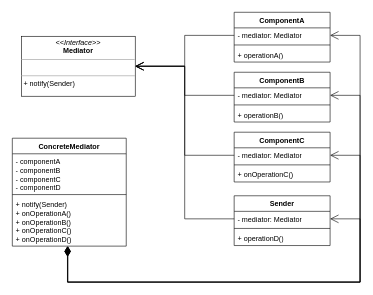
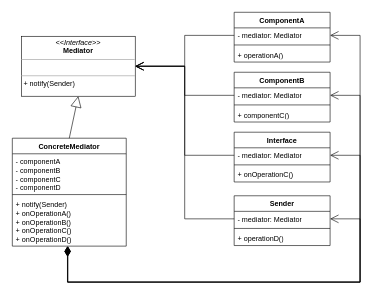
  <mxCell id="0" />
  <mxCell id="1" parent="0" />
  <mxCell id="2" value="&lt;p style=&quot;margin:0px;margin-top:4px;text-align:center;&quot;&gt;&lt;i&gt;&amp;lt;&amp;lt;Interface&amp;gt;&amp;gt;&lt;/i&gt;&lt;br&gt;&lt;b&gt;Mediator&lt;/b&gt;&lt;/p&gt;&lt;hr size=&quot;1&quot;&gt;&lt;p style=&quot;margin:0px;margin-left:4px;&quot;&gt;&lt;br&gt;&lt;/p&gt;&lt;hr size=&quot;1&quot;&gt;&lt;p style=&quot;margin:0px;margin-left:4px;&quot;&gt;+ notify(Sender)&lt;br&gt;&lt;/p&gt;" style="verticalAlign=top;align=left;overflow=fill;fontSize=12;fontFamily=Helvetica;html=1;whiteSpace=wrap;" vertex="1" parent="1"><mxGeometry x="35" y="60" width="190" height="100" as="geometry" /></mxCell>
  <mxCell id="3" value="&lt;b style=&quot;border-color: var(--border-color);&quot;&gt;ConcreteMediator&lt;/b&gt;" style="swimlane;fontStyle=1;align=center;verticalAlign=top;childLayout=stackLayout;horizontal=1;startSize=26;horizontalStack=0;resizeParent=1;resizeParentMax=0;resizeLast=0;collapsible=1;marginBottom=0;whiteSpace=wrap;html=1;" vertex="1" parent="1"><mxGeometry x="20" y="230" width="190" height="180" as="geometry" /></mxCell>
  <mxCell id="4" value="- componentA&lt;br&gt;- componentB&lt;br&gt;- componentC&lt;br&gt;- componentD" style="text;strokeColor=none;fillColor=none;align=left;verticalAlign=top;spacingLeft=4;spacingRight=4;overflow=hidden;rotatable=0;points=[[0,0.5],[1,0.5]];portConstraint=eastwest;whiteSpace=wrap;html=1;" vertex="1" parent="3"><mxGeometry y="26" width="190" height="64" as="geometry" /></mxCell>
  <mxCell id="5" value="" style="line;strokeWidth=1;fillColor=none;align=left;verticalAlign=middle;spacingTop=-1;spacingLeft=3;spacingRight=3;rotatable=0;labelPosition=right;points=[];portConstraint=eastwest;strokeColor=inherit;" vertex="1" parent="3"><mxGeometry y="90" width="190" height="8" as="geometry" /></mxCell>
  <mxCell id="6" value="+ notify(Sender)&lt;br&gt;+ onOperationA()&lt;br&gt;+ onOperationB()&lt;br&gt;+ onOperationC()&lt;br&gt;+ onOperationD()" style="text;strokeColor=none;fillColor=none;align=left;verticalAlign=top;spacingLeft=4;spacingRight=4;overflow=hidden;rotatable=0;points=[[0,0.5],[1,0.5]];portConstraint=eastwest;whiteSpace=wrap;html=1;" vertex="1" parent="3"><mxGeometry y="98" width="190" height="82" as="geometry" /></mxCell>
+ <mxCell id="7" value="" style="endArrow=block;endSize=16;endFill=0;html=1;rounded=0;exitX=0.5;exitY=0;exitDx=0;exitDy=0;entryX=0.5;entryY=1;entryDx=0;entryDy=0;" edge="1" parent="1" source="3" target="2"><mxGeometry width="160" relative="1" as="geometry"><mxPoint x="270" y="290" as="sourcePoint" /><mxPoint x="430" y="290" as="targetPoint" /></mxGeometry></mxCell>
  <mxCell id="8" value="ComponentA" style="swimlane;fontStyle=1;align=center;verticalAlign=top;childLayout=stackLayout;horizontal=1;startSize=26;horizontalStack=0;resizeParent=1;resizeParentMax=0;resizeLast=0;collapsible=1;marginBottom=0;whiteSpace=wrap;html=1;" vertex="1" parent="1"><mxGeometry x="390" y="20" width="160" height="83" as="geometry" /></mxCell>
  <mxCell id="9" value="- mediator: Mediator" style="text;strokeColor=none;fillColor=none;align=left;verticalAlign=top;spacingLeft=4;spacingRight=4;overflow=hidden;rotatable=0;points=[[0,0.5],[1,0.5]];portConstraint=eastwest;whiteSpace=wrap;html=1;" vertex="1" parent="8"><mxGeometry y="26" width="160" height="25" as="geometry" /></mxCell>
  <mxCell id="10" value="" style="line;strokeWidth=1;fillColor=none;align=left;verticalAlign=middle;spacingTop=-1;spacingLeft=3;spacingRight=3;rotatable=0;labelPosition=right;points=[];portConstraint=eastwest;strokeColor=inherit;" vertex="1" parent="8"><mxGeometry y="51" width="160" height="7" as="geometry" /></mxCell>
  <mxCell id="11" value="+ operationA()" style="text;strokeColor=none;fillColor=none;align=left;verticalAlign=top;spacingLeft=4;spacingRight=4;overflow=hidden;rotatable=0;points=[[0,0.5],[1,0.5]];portConstraint=eastwest;whiteSpace=wrap;html=1;" vertex="1" parent="8"><mxGeometry y="58" width="160" height="25" as="geometry" /></mxCell>
  <mxCell id="12" value="ComponentB" style="swimlane;fontStyle=1;align=center;verticalAlign=top;childLayout=stackLayout;horizontal=1;startSize=26;horizontalStack=0;resizeParent=1;resizeParentMax=0;resizeLast=0;collapsible=1;marginBottom=0;whiteSpace=wrap;html=1;" vertex="1" parent="1"><mxGeometry x="390" y="120" width="160" height="83" as="geometry" /></mxCell>
  <mxCell id="13" value="- mediator: Mediator" style="text;strokeColor=none;fillColor=none;align=left;verticalAlign=top;spacingLeft=4;spacingRight=4;overflow=hidden;rotatable=0;points=[[0,0.5],[1,0.5]];portConstraint=eastwest;whiteSpace=wrap;html=1;" vertex="1" parent="12"><mxGeometry y="26" width="160" height="25" as="geometry" /></mxCell>
  <mxCell id="14" value="" style="line;strokeWidth=1;fillColor=none;align=left;verticalAlign=middle;spacingTop=-1;spacingLeft=3;spacingRight=3;rotatable=0;labelPosition=right;points=[];portConstraint=eastwest;strokeColor=inherit;" vertex="1" parent="12"><mxGeometry y="51" width="160" height="7" as="geometry" /></mxCell>
- <mxCell id="15" value="+ operationB()" style="text;strokeColor=none;fillColor=none;align=left;verticalAlign=top;spacingLeft=4;spacingRight=4;overflow=hidden;rotatable=0;points=[[0,0.5],[1,0.5]];portConstraint=eastwest;whiteSpace=wrap;html=1;" vertex="1" parent="12"><mxGeometry y="58" width="160" height="25" as="geometry" /></mxCell>
- <mxCell id="16" value="ComponentC" style="swimlane;fontStyle=1;align=center;verticalAlign=top;childLayout=stackLayout;horizontal=1;startSize=26;horizontalStack=0;resizeParent=1;resizeParentMax=0;resizeLast=0;collapsible=1;marginBottom=0;whiteSpace=wrap;html=1;" vertex="1" parent="1"><mxGeometry x="390" y="220" width="160" height="83" as="geometry" /></mxCell>
+ <mxCell id="15" value="+ componentC()" style="text;strokeColor=none;fillColor=none;align=left;verticalAlign=top;spacingLeft=4;spacingRight=4;overflow=hidden;rotatable=0;points=[[0,0.5],[1,0.5]];portConstraint=eastwest;whiteSpace=wrap;html=1;" vertex="1" parent="12"><mxGeometry y="58" width="160" height="25" as="geometry" /></mxCell>
+ <mxCell id="16" value="Interface" style="swimlane;fontStyle=1;align=center;verticalAlign=top;childLayout=stackLayout;horizontal=1;startSize=26;horizontalStack=0;resizeParent=1;resizeParentMax=0;resizeLast=0;collapsible=1;marginBottom=0;whiteSpace=wrap;html=1;" vertex="1" parent="1"><mxGeometry x="390" y="220" width="160" height="83" as="geometry" /></mxCell>
  <mxCell id="17" value="- mediator: Mediator" style="text;strokeColor=none;fillColor=none;align=left;verticalAlign=top;spacingLeft=4;spacingRight=4;overflow=hidden;rotatable=0;points=[[0,0.5],[1,0.5]];portConstraint=eastwest;whiteSpace=wrap;html=1;" vertex="1" parent="16"><mxGeometry y="26" width="160" height="25" as="geometry" /></mxCell>
  <mxCell id="18" value="" style="line;strokeWidth=1;fillColor=none;align=left;verticalAlign=middle;spacingTop=-1;spacingLeft=3;spacingRight=3;rotatable=0;labelPosition=right;points=[];portConstraint=eastwest;strokeColor=inherit;" vertex="1" parent="16"><mxGeometry y="51" width="160" height="7" as="geometry" /></mxCell>
  <mxCell id="19" value="+ onOperationC()" style="text;strokeColor=none;fillColor=none;align=left;verticalAlign=top;spacingLeft=4;spacingRight=4;overflow=hidden;rotatable=0;points=[[0,0.5],[1,0.5]];portConstraint=eastwest;whiteSpace=wrap;html=1;" vertex="1" parent="16"><mxGeometry y="58" width="160" height="25" as="geometry" /></mxCell>
  <mxCell id="20" value="Sender" style="swimlane;fontStyle=1;align=center;verticalAlign=top;childLayout=stackLayout;horizontal=1;startSize=26;horizontalStack=0;resizeParent=1;resizeParentMax=0;resizeLast=0;collapsible=1;marginBottom=0;whiteSpace=wrap;html=1;" vertex="1" parent="1"><mxGeometry x="390" y="326" width="160" height="83" as="geometry" /></mxCell>
  <mxCell id="21" value="- mediator: Mediator" style="text;strokeColor=none;fillColor=none;align=left;verticalAlign=top;spacingLeft=4;spacingRight=4;overflow=hidden;rotatable=0;points=[[0,0.5],[1,0.5]];portConstraint=eastwest;whiteSpace=wrap;html=1;" vertex="1" parent="20"><mxGeometry y="26" width="160" height="25" as="geometry" /></mxCell>
  <mxCell id="22" value="" style="line;strokeWidth=1;fillColor=none;align=left;verticalAlign=middle;spacingTop=-1;spacingLeft=3;spacingRight=3;rotatable=0;labelPosition=right;points=[];portConstraint=eastwest;strokeColor=inherit;" vertex="1" parent="20"><mxGeometry y="51" width="160" height="7" as="geometry" /></mxCell>
  <mxCell id="23" value="+ operationD()" style="text;strokeColor=none;fillColor=none;align=left;verticalAlign=top;spacingLeft=4;spacingRight=4;overflow=hidden;rotatable=0;points=[[0,0.5],[1,0.5]];portConstraint=eastwest;whiteSpace=wrap;html=1;" vertex="1" parent="20"><mxGeometry y="58" width="160" height="25" as="geometry" /></mxCell>
  <mxCell id="24" value="" style="endArrow=open;endFill=1;endSize=12;html=1;rounded=0;exitX=0;exitY=0.5;exitDx=0;exitDy=0;entryX=1;entryY=0.5;entryDx=0;entryDy=0;edgeStyle=orthogonalEdgeStyle;" edge="1" parent="1" source="9" target="2"><mxGeometry width="160" relative="1" as="geometry"><mxPoint x="380" y="120" as="sourcePoint" /><mxPoint x="354" y="202.5" as="targetPoint" /></mxGeometry></mxCell>
  <mxCell id="25" value="" style="endArrow=open;endFill=1;endSize=12;html=1;rounded=0;exitX=0;exitY=0.5;exitDx=0;exitDy=0;entryX=1;entryY=0.5;entryDx=0;entryDy=0;edgeStyle=orthogonalEdgeStyle;" edge="1" parent="1" source="13" target="2"><mxGeometry width="160" relative="1" as="geometry"><mxPoint x="340" y="230" as="sourcePoint" /><mxPoint x="160" y="241" as="targetPoint" /></mxGeometry></mxCell>
  <mxCell id="26" value="" style="endArrow=open;endFill=1;endSize=12;html=1;rounded=0;exitX=0;exitY=0.5;exitDx=0;exitDy=0;entryX=1;entryY=0.5;entryDx=0;entryDy=0;edgeStyle=orthogonalEdgeStyle;" edge="1" parent="1" source="17" target="2"><mxGeometry width="160" relative="1" as="geometry"><mxPoint x="400" y="209" as="sourcePoint" /><mxPoint x="220" y="120" as="targetPoint" /></mxGeometry></mxCell>
  <mxCell id="27" value="" style="endArrow=open;endFill=1;endSize=12;html=1;rounded=0;exitX=0;exitY=0.5;exitDx=0;exitDy=0;entryX=1;entryY=0.5;entryDx=0;entryDy=0;edgeStyle=orthogonalEdgeStyle;" edge="1" parent="1" source="21" target="2"><mxGeometry width="160" relative="1" as="geometry"><mxPoint x="400" y="309" as="sourcePoint" /><mxPoint x="220" y="120" as="targetPoint" /></mxGeometry></mxCell>
  <mxCell id="28" value="" style="endArrow=open;html=1;endSize=12;startArrow=diamondThin;startSize=14;startFill=1;edgeStyle=orthogonalEdgeStyle;align=left;verticalAlign=bottom;rounded=0;exitX=0.484;exitY=1.006;exitDx=0;exitDy=0;exitPerimeter=0;entryX=1;entryY=0.5;entryDx=0;entryDy=0;" edge="1" parent="1" source="6" target="21"><mxGeometry x="-1" y="3" relative="1" as="geometry"><mxPoint x="160" y="530" as="sourcePoint" /><mxPoint x="320" y="530" as="targetPoint" /><Array as="points"><mxPoint x="112" y="470" /><mxPoint x="600" y="470" /><mxPoint x="600" y="365" /></Array></mxGeometry></mxCell>
  <mxCell id="29" value="" style="endArrow=open;html=1;endSize=12;startArrow=diamondThin;startSize=14;startFill=1;edgeStyle=orthogonalEdgeStyle;align=left;verticalAlign=bottom;rounded=0;exitX=0.487;exitY=1.006;exitDx=0;exitDy=0;exitPerimeter=0;entryX=1;entryY=0.5;entryDx=0;entryDy=0;" edge="1" parent="1" source="6" target="17"><mxGeometry x="-1" y="3" relative="1" as="geometry"><mxPoint x="122" y="377" as="sourcePoint" /><mxPoint x="560" y="375" as="targetPoint" /><Array as="points"><mxPoint x="113" y="470" /><mxPoint x="600" y="470" /><mxPoint x="600" y="259" /></Array></mxGeometry></mxCell>
  <mxCell id="30" value="" style="endArrow=open;html=1;endSize=12;startArrow=diamondThin;startSize=14;startFill=1;edgeStyle=orthogonalEdgeStyle;align=left;verticalAlign=bottom;rounded=0;exitX=0.485;exitY=1.004;exitDx=0;exitDy=0;exitPerimeter=0;entryX=1;entryY=0.5;entryDx=0;entryDy=0;" edge="1" parent="1" source="6" target="13"><mxGeometry x="-1" y="3" relative="1" as="geometry"><mxPoint x="123" y="376" as="sourcePoint" /><mxPoint x="560" y="269" as="targetPoint" /><Array as="points"><mxPoint x="112" y="470" /><mxPoint x="600" y="470" /><mxPoint x="600" y="159" /></Array></mxGeometry></mxCell>
  <mxCell id="31" value="" style="endArrow=open;html=1;endSize=12;startArrow=diamondThin;startSize=14;startFill=1;edgeStyle=orthogonalEdgeStyle;align=left;verticalAlign=bottom;rounded=0;exitX=0.486;exitY=0.999;exitDx=0;exitDy=0;exitPerimeter=0;entryX=1;entryY=0.5;entryDx=0;entryDy=0;" edge="1" parent="1" source="6" target="9"><mxGeometry x="-1" y="3" relative="1" as="geometry"><mxPoint x="123" y="377" as="sourcePoint" /><mxPoint x="560" y="169" as="targetPoint" /><Array as="points"><mxPoint x="112" y="470" /><mxPoint x="600" y="470" /><mxPoint x="600" y="59" /></Array></mxGeometry></mxCell>
